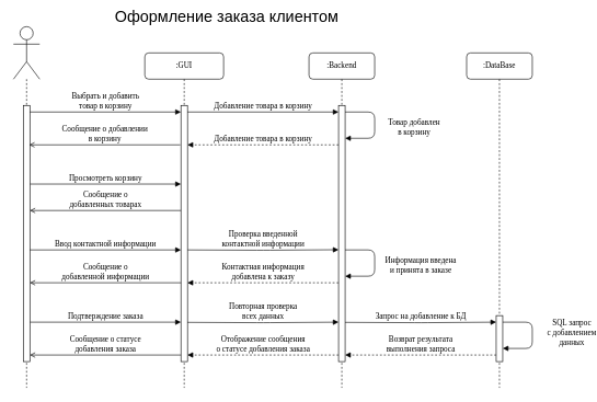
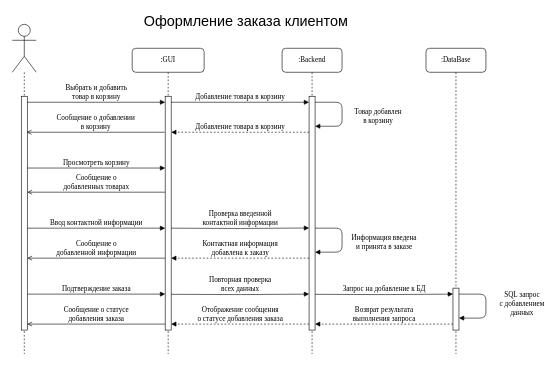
  <mxCell id="0" />
  <mxCell id="1" parent="0" />
  <mxCell id="2" value=":Backend" style="shape=umlLifeline;perimeter=lifelinePerimeter;whiteSpace=wrap;html=1;container=1;collapsible=0;recursiveResize=0;outlineConnect=0;rounded=1;shadow=0;comic=0;labelBackgroundColor=none;strokeWidth=1;fontFamily=Verdana;fontSize=12;align=center;" parent="1" vertex="1"><mxGeometry x="470" y="80" width="100" height="510" as="geometry" /></mxCell>
  <mxCell id="3" value="" style="html=1;points=[];perimeter=orthogonalPerimeter;rounded=0;shadow=0;comic=0;labelBackgroundColor=none;strokeWidth=1;fontFamily=Verdana;fontSize=12;align=center;" parent="2" vertex="1"><mxGeometry x="45" y="80" width="10" height="390" as="geometry" /></mxCell>
  <mxCell id="4" value="Проверка введенной &lt;br&gt;контактной информации" style="html=1;verticalAlign=bottom;endArrow=block;entryX=0;entryY=0;labelBackgroundColor=none;fontFamily=Verdana;fontSize=12;edgeStyle=orthogonalEdgeStyle;elbow=vertical;" edge="1" parent="2"><mxGeometry relative="1" as="geometry"><mxPoint x="-185" y="300" as="sourcePoint" /><mxPoint x="45" y="299.71" as="targetPoint" /></mxGeometry></mxCell>
  <mxCell id="5" value="Информация введена&lt;br&gt;и принята в заказе" style="html=1;verticalAlign=bottom;endArrow=block;labelBackgroundColor=none;fontFamily=Verdana;fontSize=12;edgeStyle=orthogonalEdgeStyle;elbow=vertical;" edge="1" parent="2"><mxGeometry x="0.308" y="-70" relative="1" as="geometry"><mxPoint x="55" y="300" as="sourcePoint" /><mxPoint x="55" y="340" as="targetPoint" /><Array as="points"><mxPoint x="100" y="300" /><mxPoint x="100" y="340" /></Array><mxPoint x="70" y="70" as="offset" /></mxGeometry></mxCell>
  <mxCell id="6" value=":DataBase" style="shape=umlLifeline;perimeter=lifelinePerimeter;whiteSpace=wrap;html=1;container=1;collapsible=0;recursiveResize=0;outlineConnect=0;rounded=1;shadow=0;comic=0;labelBackgroundColor=none;strokeWidth=1;fontFamily=Verdana;fontSize=12;align=center;" parent="1" vertex="1"><mxGeometry x="710" y="80" width="100" height="510" as="geometry" /></mxCell>
  <mxCell id="7" value="" style="html=1;points=[];perimeter=orthogonalPerimeter;rounded=0;shadow=0;comic=0;labelBackgroundColor=none;strokeWidth=1;fontFamily=Verdana;fontSize=12;align=center;" parent="6" vertex="1"><mxGeometry x="45" y="400" width="10" height="70" as="geometry" /></mxCell>
  <mxCell id="8" value="Запрос на добавление к БД" style="html=1;verticalAlign=bottom;endArrow=block;entryX=0;entryY=0;labelBackgroundColor=none;fontFamily=Verdana;fontSize=12;edgeStyle=orthogonalEdgeStyle;elbow=vertical;" edge="1" parent="6"><mxGeometry relative="1" as="geometry"><mxPoint x="-185" y="410.29" as="sourcePoint" /><mxPoint x="45" y="410" as="targetPoint" /></mxGeometry></mxCell>
  <mxCell id="9" value="SQL запрос&lt;br&gt;с добавлением&lt;br&gt;данных" style="html=1;verticalAlign=bottom;endArrow=block;labelBackgroundColor=none;fontFamily=Verdana;fontSize=12;edgeStyle=orthogonalEdgeStyle;elbow=vertical;" edge="1" parent="6"><mxGeometry x="0.308" y="-60" relative="1" as="geometry"><mxPoint x="55" y="410" as="sourcePoint" /><mxPoint x="55" y="450" as="targetPoint" /><Array as="points"><mxPoint x="100" y="410" /><mxPoint x="100" y="450" /></Array><mxPoint x="60" y="60" as="offset" /></mxGeometry></mxCell>
  <mxCell id="10" value=":GUI" style="shape=umlLifeline;perimeter=lifelinePerimeter;whiteSpace=wrap;html=1;container=1;collapsible=0;recursiveResize=0;outlineConnect=0;rounded=1;shadow=0;comic=0;labelBackgroundColor=none;strokeWidth=1;fontFamily=Verdana;fontSize=12;align=center;" parent="1" vertex="1"><mxGeometry x="220" y="80" width="120" height="510" as="geometry" /></mxCell>
  <mxCell id="11" value="" style="html=1;points=[];perimeter=orthogonalPerimeter;rounded=0;shadow=0;comic=0;labelBackgroundColor=none;strokeWidth=1;fontFamily=Verdana;fontSize=12;align=center;" parent="10" vertex="1"><mxGeometry x="55" y="80" width="10" height="390" as="geometry" /></mxCell>
  <mxCell id="12" value="Просмотреть корзину" style="html=1;verticalAlign=bottom;endArrow=block;entryX=0;entryY=0;labelBackgroundColor=none;fontFamily=Verdana;fontSize=12;edgeStyle=orthogonalEdgeStyle;elbow=vertical;" edge="1" parent="10"><mxGeometry relative="1" as="geometry"><mxPoint x="-175" y="199.71" as="sourcePoint" /><mxPoint x="55" y="199.71" as="targetPoint" /></mxGeometry></mxCell>
  <mxCell id="13" value="Подтверждение заказа" style="html=1;verticalAlign=bottom;endArrow=block;entryX=0;entryY=0;labelBackgroundColor=none;fontFamily=Verdana;fontSize=12;edgeStyle=orthogonalEdgeStyle;elbow=vertical;" edge="1" parent="10"><mxGeometry relative="1" as="geometry"><mxPoint x="-175" y="410" as="sourcePoint" /><mxPoint x="55" y="410" as="targetPoint" /></mxGeometry></mxCell>
  <mxCell id="14" value="Добавление товара в корзину" style="html=1;verticalAlign=bottom;endArrow=block;entryX=0;entryY=0;labelBackgroundColor=none;fontFamily=Verdana;fontSize=12;edgeStyle=orthogonalEdgeStyle;elbow=vertical;" parent="1" edge="1"><mxGeometry relative="1" as="geometry"><mxPoint x="285" y="170" as="sourcePoint" /><mxPoint x="515" y="170" as="targetPoint" /></mxGeometry></mxCell>
  <mxCell id="15" value="Товар добавлен&lt;br&gt;в корзину" style="html=1;verticalAlign=bottom;endArrow=block;labelBackgroundColor=none;fontFamily=Verdana;fontSize=12;edgeStyle=orthogonalEdgeStyle;elbow=vertical;" parent="1" target="3" edge="1"><mxGeometry x="0.308" y="-60" relative="1" as="geometry"><mxPoint x="525" y="170" as="sourcePoint" /><mxPoint x="580" y="250" as="targetPoint" /><Array as="points"><mxPoint x="570" y="170" /><mxPoint x="570" y="210" /></Array><mxPoint x="60" y="60" as="offset" /></mxGeometry></mxCell>
  <mxCell id="16" value="" style="shape=umlLifeline;perimeter=lifelinePerimeter;whiteSpace=wrap;html=1;container=1;dropTarget=0;collapsible=0;recursiveResize=0;outlineConnect=0;portConstraint=eastwest;newEdgeStyle={&quot;curved&quot;:0,&quot;rounded&quot;:0};participant=umlActor;size=80;" vertex="1" parent="1"><mxGeometry x="20" y="40" width="40" height="550" as="geometry" /></mxCell>
  <mxCell id="17" value="" style="html=1;points=[];perimeter=orthogonalPerimeter;rounded=0;shadow=0;comic=0;labelBackgroundColor=none;strokeWidth=1;fontFamily=Verdana;fontSize=12;align=center;" vertex="1" parent="1"><mxGeometry x="35" y="160" width="10" height="390" as="geometry" /></mxCell>
  <mxCell id="18" value="Выбрать и добавить &lt;br&gt;товар в корзину" style="html=1;verticalAlign=bottom;endArrow=block;entryX=0;entryY=0;labelBackgroundColor=none;fontFamily=Verdana;fontSize=12;edgeStyle=orthogonalEdgeStyle;elbow=vertical;" edge="1" parent="1"><mxGeometry relative="1" as="geometry"><mxPoint x="45" y="170" as="sourcePoint" /><mxPoint x="275" y="170" as="targetPoint" /></mxGeometry></mxCell>
  <mxCell id="19" value="Добавление товара в корзину" style="html=1;verticalAlign=bottom;endArrow=block;labelBackgroundColor=none;fontFamily=Verdana;fontSize=12;elbow=vertical;dashed=1;" edge="1" parent="1"><mxGeometry relative="1" as="geometry"><mxPoint x="515" y="220" as="sourcePoint" /><mxPoint x="285" y="220" as="targetPoint" /></mxGeometry></mxCell>
  <mxCell id="20" value="Сообщение о добавлении&lt;br&gt;в корзину" style="html=1;verticalAlign=bottom;endArrow=open;entryX=0;entryY=0;labelBackgroundColor=none;fontFamily=Verdana;fontSize=12;edgeStyle=orthogonalEdgeStyle;elbow=vertical;endFill=0;" edge="1" parent="1"><mxGeometry relative="1" as="geometry"><mxPoint x="274" y="220" as="sourcePoint" /><mxPoint x="44" y="220" as="targetPoint" /></mxGeometry></mxCell>
  <mxCell id="21" value="Сообщение о &lt;br&gt;добавленных товарах" style="html=1;verticalAlign=bottom;endArrow=open;entryX=0;entryY=0;labelBackgroundColor=none;fontFamily=Verdana;fontSize=12;edgeStyle=orthogonalEdgeStyle;elbow=vertical;endFill=0;" edge="1" parent="1"><mxGeometry relative="1" as="geometry"><mxPoint x="275" y="320" as="sourcePoint" /><mxPoint x="45" y="320" as="targetPoint" /></mxGeometry></mxCell>
  <mxCell id="22" value="Ввод контактной информации" style="html=1;verticalAlign=bottom;endArrow=block;entryX=0;entryY=0;labelBackgroundColor=none;fontFamily=Verdana;fontSize=12;edgeStyle=orthogonalEdgeStyle;elbow=vertical;" edge="1" parent="1"><mxGeometry relative="1" as="geometry"><mxPoint x="45" y="380" as="sourcePoint" /><mxPoint x="275" y="380" as="targetPoint" /></mxGeometry></mxCell>
  <mxCell id="23" value="Контактная информация&lt;br&gt;добавлена к заказу" style="html=1;verticalAlign=bottom;endArrow=block;labelBackgroundColor=none;fontFamily=Verdana;fontSize=12;elbow=vertical;dashed=1;" edge="1" parent="1"><mxGeometry relative="1" as="geometry"><mxPoint x="515" y="430" as="sourcePoint" /><mxPoint x="285" y="430" as="targetPoint" /></mxGeometry></mxCell>
  <mxCell id="24" value="Сообщение о &lt;br&gt;добавленной информации" style="html=1;verticalAlign=bottom;endArrow=open;entryX=0;entryY=0;labelBackgroundColor=none;fontFamily=Verdana;fontSize=12;edgeStyle=orthogonalEdgeStyle;elbow=vertical;endFill=0;" edge="1" parent="1"><mxGeometry x="0.002" relative="1" as="geometry"><mxPoint x="275" y="430" as="sourcePoint" /><mxPoint x="45" y="430" as="targetPoint" /><mxPoint as="offset" /></mxGeometry></mxCell>
  <mxCell id="25" value="Повторная проверка&lt;br&gt;всех данных" style="html=1;verticalAlign=bottom;endArrow=block;entryX=0;entryY=0;labelBackgroundColor=none;fontFamily=Verdana;fontSize=12;edgeStyle=orthogonalEdgeStyle;elbow=vertical;" edge="1" parent="1"><mxGeometry relative="1" as="geometry"><mxPoint x="285" y="490.29" as="sourcePoint" /><mxPoint x="515" y="490" as="targetPoint" /></mxGeometry></mxCell>
  <mxCell id="26" value="Возврат результата&lt;br&gt;выполнения запроса" style="html=1;verticalAlign=bottom;endArrow=block;labelBackgroundColor=none;fontFamily=Verdana;fontSize=12;elbow=vertical;dashed=1;" edge="1" parent="1"><mxGeometry x="0.002" relative="1" as="geometry"><mxPoint x="755" y="540" as="sourcePoint" /><mxPoint x="525" y="540" as="targetPoint" /><mxPoint as="offset" /></mxGeometry></mxCell>
  <mxCell id="27" value="Отображение сообщения&lt;br&gt;о статусе добавления заказа" style="html=1;verticalAlign=bottom;endArrow=block;labelBackgroundColor=none;fontFamily=Verdana;fontSize=12;elbow=vertical;dashed=1;" edge="1" parent="1"><mxGeometry relative="1" as="geometry"><mxPoint x="515" y="540" as="sourcePoint" /><mxPoint x="285" y="540" as="targetPoint" /></mxGeometry></mxCell>
  <mxCell id="28" value="Сообщение о статусе&lt;br&gt;добавления заказа" style="html=1;verticalAlign=bottom;endArrow=open;entryX=0;entryY=0;labelBackgroundColor=none;fontFamily=Verdana;fontSize=12;edgeStyle=orthogonalEdgeStyle;elbow=vertical;endFill=0;" edge="1" parent="1"><mxGeometry x="0.002" relative="1" as="geometry"><mxPoint x="275" y="540" as="sourcePoint" /><mxPoint x="45" y="540" as="targetPoint" /><mxPoint as="offset" /></mxGeometry></mxCell>
- <mxCell id="29" value="&lt;font style=&quot;font-size: 24px;&quot;&gt;Оформление заказа клиентом&lt;/font&gt;" style="text;html=1;align=center;verticalAlign=middle;whiteSpace=wrap;rounded=0;" vertex="1" parent="1"><mxGeometry x="150" y="10" width="390" height="30" as="geometry" /></mxCell>
+ <mxCell id="29" value="&lt;font style=&quot;font-size: 24px;&quot;&gt;Оформление заказа клиентом&lt;/font&gt;" style="text;html=1;align=center;verticalAlign=middle;whiteSpace=wrap;rounded=0;" vertex="1" parent="1"><mxGeometry x="215" y="20" width="390" height="30" as="geometry" /></mxCell>
